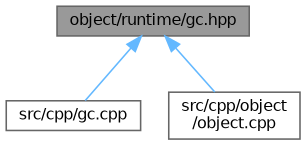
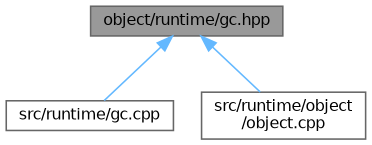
  digraph {
    node [color=grey40 fillcolor=white fontname=Helvetica fontsize=10 shape=box style=filled]
    edge [color=steelblue1 dir=back fontname=Helvetica fontsize=10 labelfontname=Helvetica labelfontsize=10 style=solid]
    n1 [color=gray40 fillcolor=grey60 fontcolor=black height=0.2 label="object/runtime/gc.hpp" width=0.4]
-   n2 [height=0.2 label="src/cpp/gc.cpp" width=0.4]
-   n3 [height=0.2 label="src/cpp/object\l/object.cpp" width=0.4]
+   n2 [height=0.2 label="src/runtime/gc.cpp" width=0.4]
+   n3 [height=0.2 label="src/runtime/object\l/object.cpp" width=0.4]
    n1 -> n2
    n1 -> n3
  }
